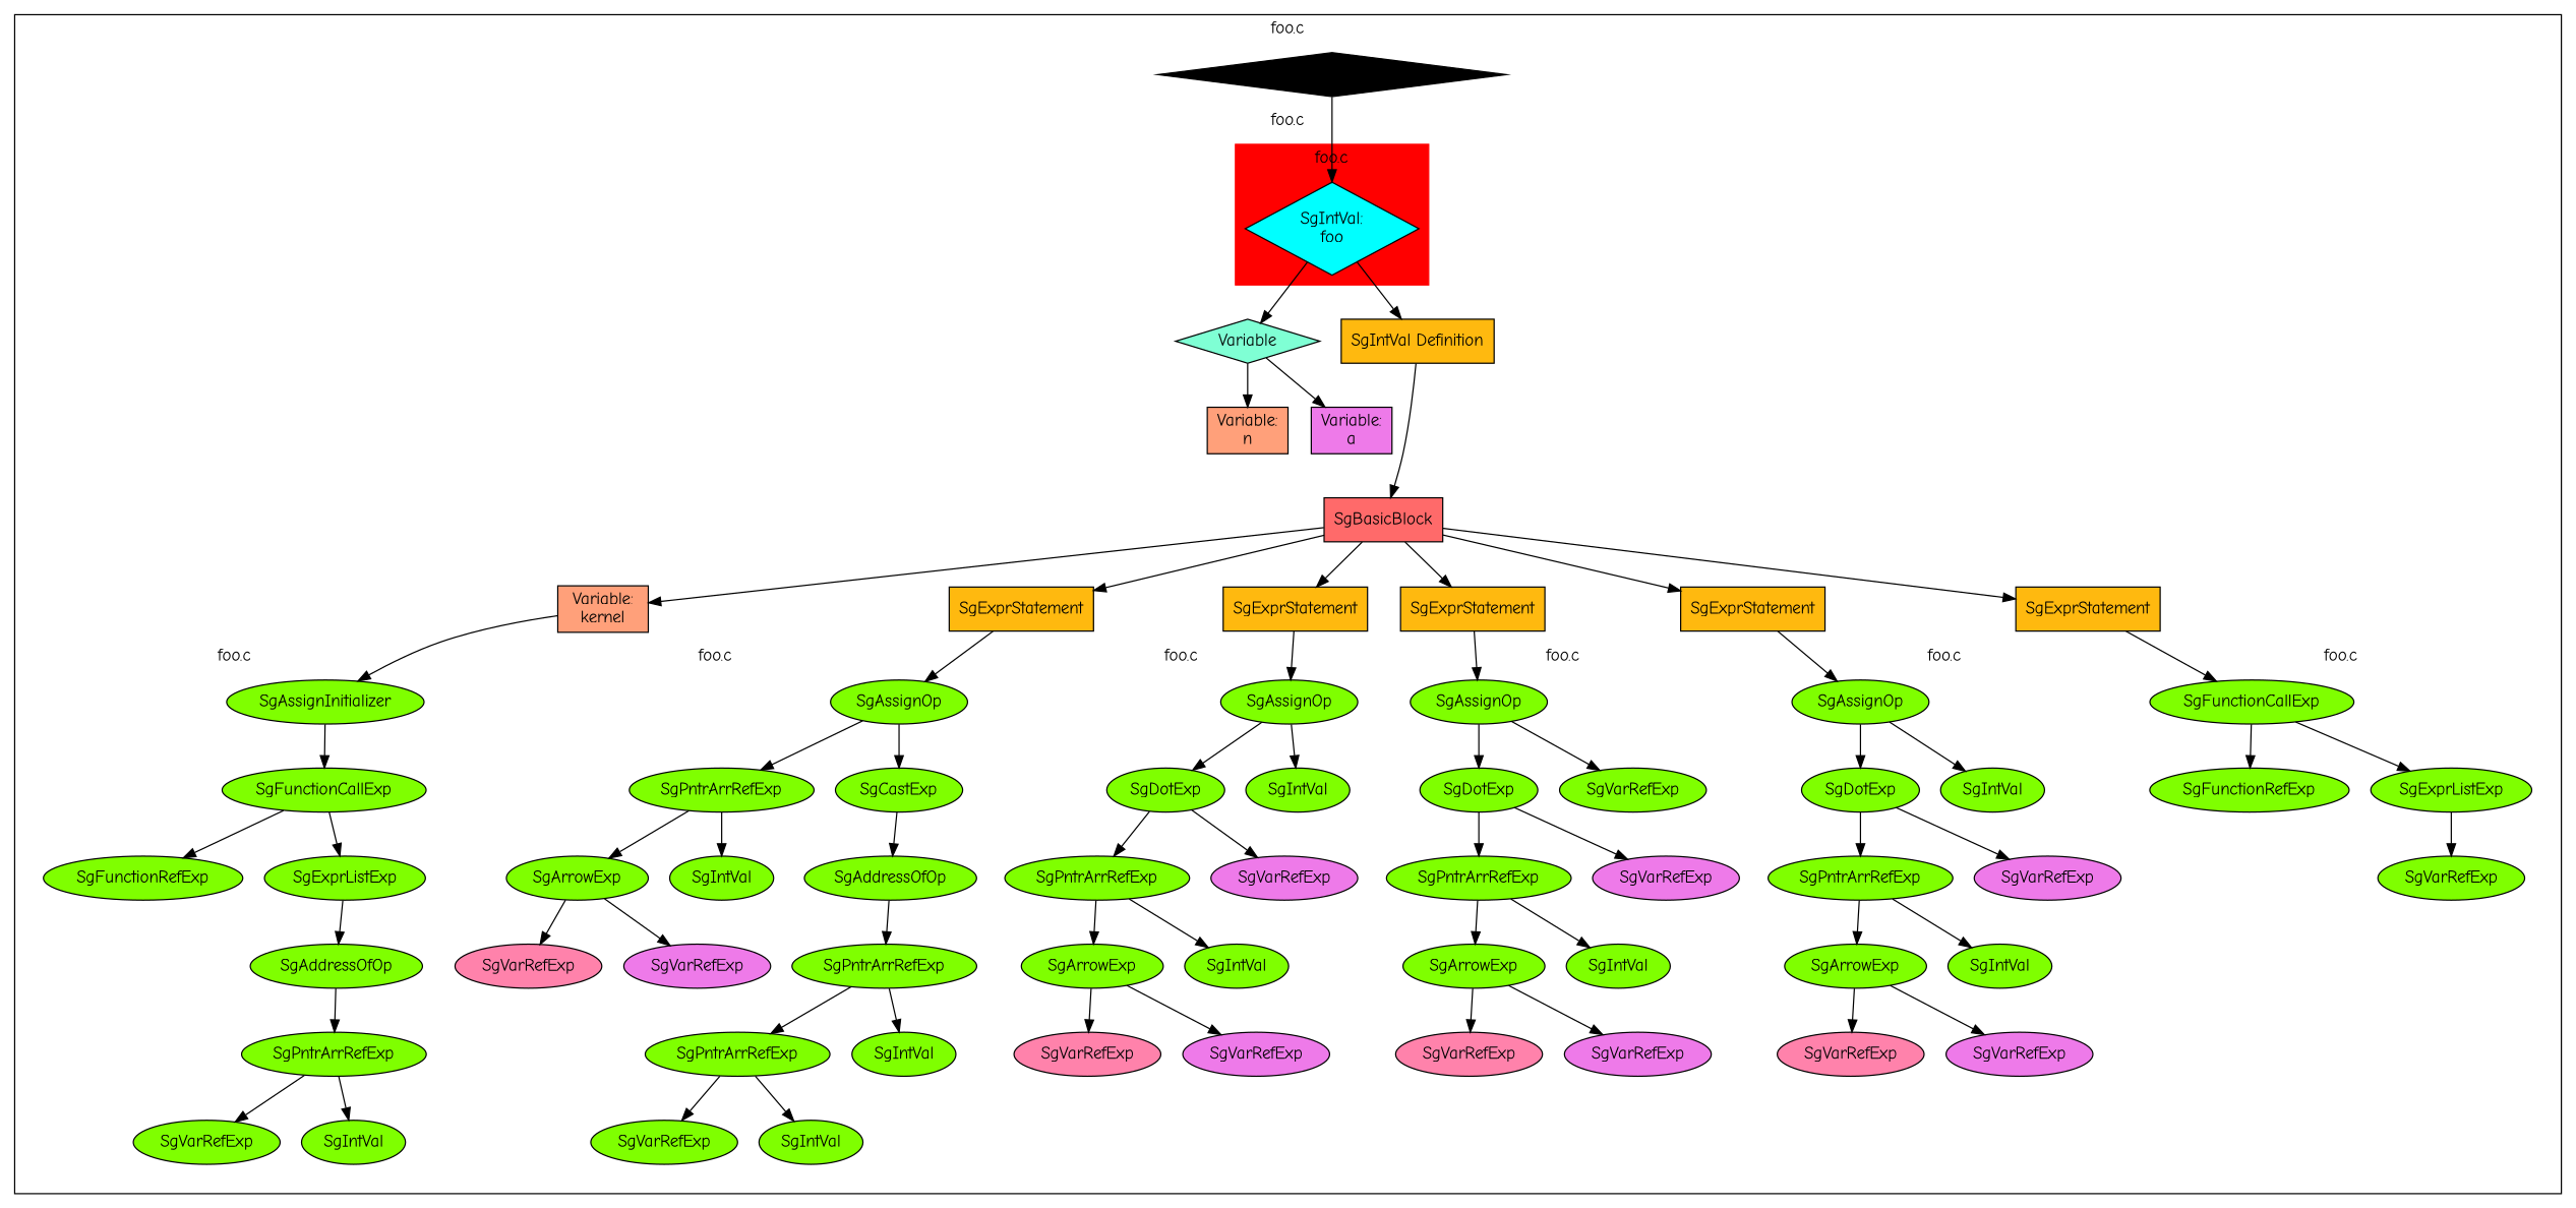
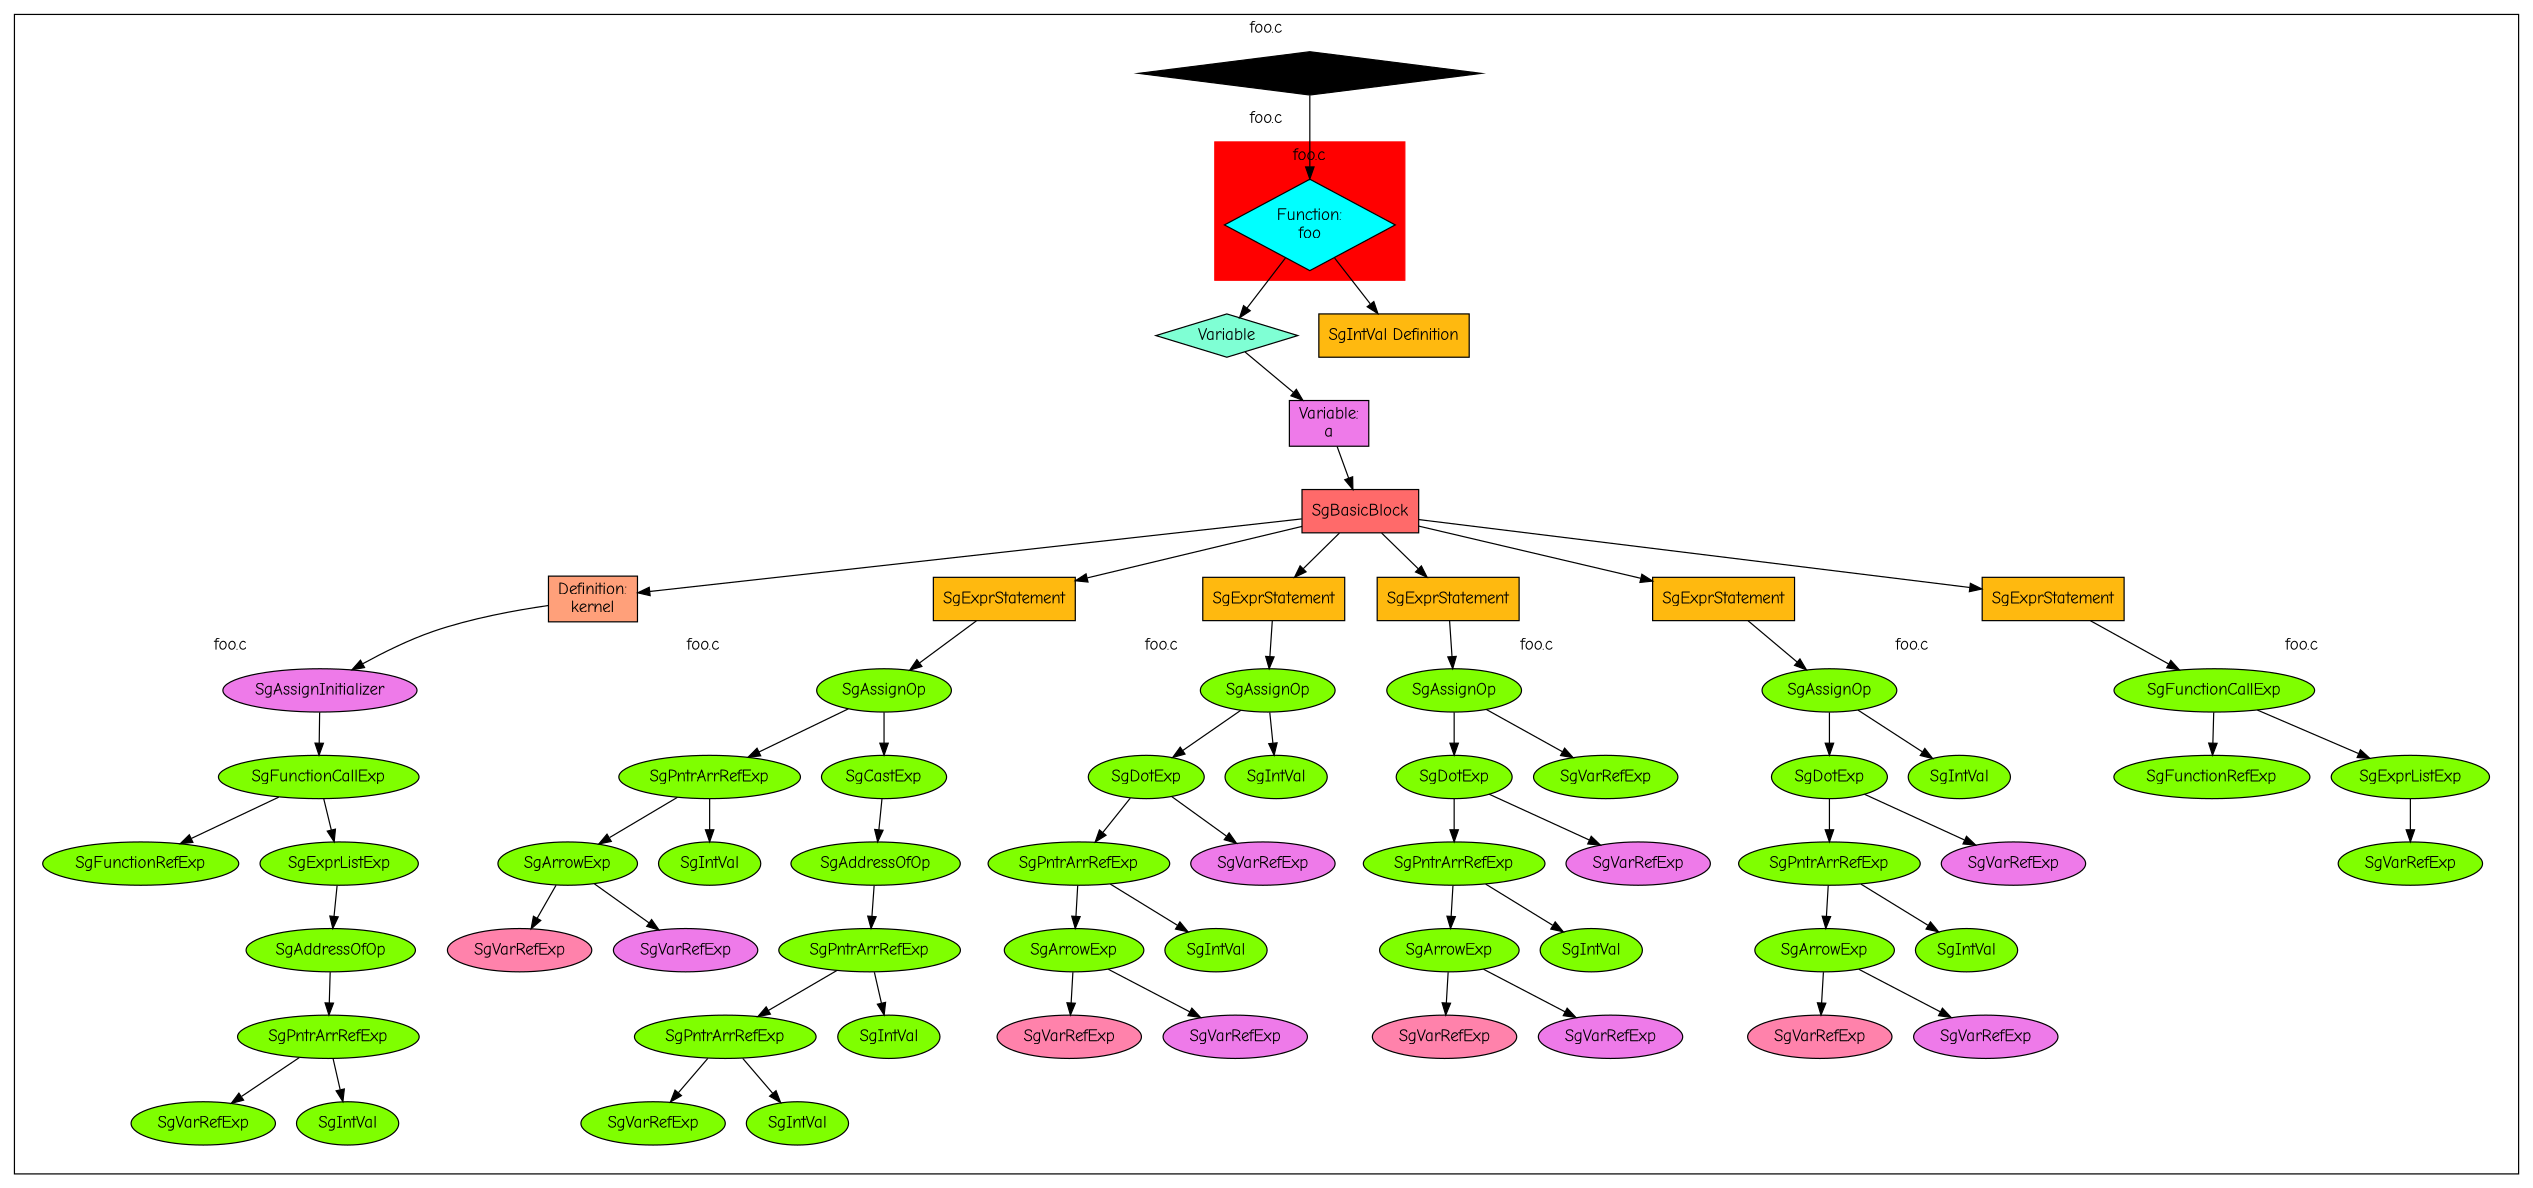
  digraph {
    color=black
    fontname="Comic Neue"
    node [color=black fillcolor=chartreuse1 fontname="Comic Neue" shape=oval style=filled]
    edge [color=black constraint=true fontname="Comic Neue"]
    n1 [label=SgFunctionRefExp]
    n2 [label=SgVarRefExp]
    n3 [label=SgIntVal]
    n4 [label=SgPntrArrRefExp]
    n5 [label=SgAddressOfOp]
    n6 [label=SgExprListExp]
    n7 [label=SgFunctionCallExp]
-   n8 [label=SgAssignInitializer]
+   n8 [fillcolor=orchid2 label=SgAssignInitializer]
    n9 [label=SgFunctionRefExp]
    n10 [label=SgVarRefExp]
    n11 [label=SgExprListExp]
    n12 [label=SgFunctionCallExp]
    n13 [fillcolor=palevioletred1 label=SgVarRefExp]
    n14 [fillcolor=orchid2 label=SgVarRefExp]
    n15 [label=SgArrowExp]
    n16 [label=SgIntVal]
    n17 [label=SgPntrArrRefExp]
    n18 [label=SgVarRefExp]
    n19 [label=SgIntVal]
    n20 [label=SgPntrArrRefExp]
    n21 [label=SgIntVal]
    n22 [label=SgPntrArrRefExp]
    n23 [label=SgAddressOfOp]
    n24 [label=SgCastExp]
    n25 [label=SgAssignOp]
    n26 [fillcolor=palevioletred1 label=SgVarRefExp]
    n27 [fillcolor=orchid2 label=SgVarRefExp]
    n28 [label=SgArrowExp]
    n29 [label=SgIntVal]
    n30 [label=SgPntrArrRefExp]
    n31 [fillcolor=orchid2 label=SgVarRefExp]
    n32 [label=SgDotExp]
    n33 [label=SgIntVal]
    n34 [label=SgAssignOp]
    n35 [fillcolor=palevioletred1 label=SgVarRefExp]
    n36 [fillcolor=orchid2 label=SgVarRefExp]
    n37 [label=SgArrowExp]
    n38 [label=SgIntVal]
    n39 [label=SgPntrArrRefExp]
    n40 [fillcolor=orchid2 label=SgVarRefExp]
    n41 [label=SgDotExp]
    n42 [label=SgVarRefExp]
    n43 [label=SgAssignOp]
    n44 [fillcolor=palevioletred1 label=SgVarRefExp]
    n45 [fillcolor=orchid2 label=SgVarRefExp]
    n46 [label=SgArrowExp]
    n47 [label=SgIntVal]
    n48 [label=SgPntrArrRefExp]
    n49 [fillcolor=orchid2 label=SgVarRefExp]
    n50 [label=SgDotExp]
    n51 [label=SgIntVal]
    n52 [label=SgAssignOp]
-   n53 [fillcolor=cyan label="SgIntVal:\nfoo" shape=diamond]
-   n54 [fillcolor=lightsalmon label="Variable:\nn" shape=box]
+   n53 [fillcolor=cyan label="Function:\nfoo" shape=diamond]
    n55 [fillcolor=orchid2 label="Variable:\na" shape=box]
    n56 [fillcolor=aquamarine label=Variable shape=diamond]
-   n57 [fillcolor=lightsalmon label="Variable:\nkernel" shape=box]
+   n57 [fillcolor=lightsalmon label="Definition:\nkernel" shape=box]
    n58 [fillcolor=darkgoldenrod1 label=SgExprStatement shape=box]
    n59 [fillcolor=darkgoldenrod1 label=SgExprStatement shape=box]
    n60 [fillcolor=darkgoldenrod1 label=SgExprStatement shape=box]
    n61 [fillcolor=darkgoldenrod1 label=SgExprStatement shape=box]
    n62 [fillcolor=darkgoldenrod1 label=SgExprStatement shape=box]
    n63 [fillcolor=indianred1 label=SgBasicBlock shape=box]
    n64 [fillcolor=darkgoldenrod1 label="SgIntVal Definition" shape=box]
    node_0x2ba3062e3730 [fillcolor=black shape=diamond]
    subgraph cluster_1 {
      label="foo.c"
      node_0x2ba3062e3730
      subgraph cluster_2 {
        color=white
        label="foo.c"
-       n54
        n55
        n56
        n57
        n58
        n59
        n60
        n61
        n62
        n63
        n64
        subgraph cluster_3 {
          color=white
          label="foo.c"
          n1
          n2
          n3
          n4
          n5
          n6
          n7
          n8
        }
        subgraph cluster_4 {
          color=white
          label="foo.c"
          n9
          n10
          n11
          n12
        }
        subgraph cluster_5 {
          color=white
          label="foo.c"
          n13
          n14
          n15
          n16
          n17
          n18
          n19
          n20
          n21
          n22
          n23
          n24
          n25
        }
        subgraph cluster_6 {
          color=white
          label="foo.c"
          n26
          n27
          n28
          n29
          n30
          n31
          n32
          n33
          n34
        }
        subgraph cluster_7 {
          color=white
          label="foo.c"
          n35
          n36
          n37
          n38
          n39
          n40
          n41
          n42
          n43
        }
        subgraph cluster_8 {
          color=white
          label="foo.c"
          n44
          n45
          n46
          n47
          n48
          n49
          n50
          n51
          n52
        }
        subgraph cluster_9 {
          color=red
          label="foo.c"
          style=filled
          n53
        }
      }
    }
    n4 -> n2
    n4 -> n3
    n5 -> n4
    n6 -> n5
    n7 -> n1
    n7 -> n6
    n8 -> n7
    n11 -> n10
    n12 -> n9
    n12 -> n11
    n15 -> n13
    n15 -> n14
    n17 -> n15
    n17 -> n16
    n20 -> n18
    n20 -> n19
    n22 -> n20
    n22 -> n21
    n23 -> n22
    n24 -> n23
    n25 -> n17
    n25 -> n24
    n28 -> n26
    n28 -> n27
    n30 -> n28
    n30 -> n29
    n32 -> n30
    n32 -> n31
    n34 -> n32
    n34 -> n33
    n37 -> n35
    n37 -> n36
    n39 -> n37
    n39 -> n38
    n41 -> n39
    n41 -> n40
    n43 -> n41
    n43 -> n42
    n46 -> n44
    n46 -> n45
    n48 -> n46
    n48 -> n47
    n50 -> n48
    n50 -> n49
    n52 -> n50
    n52 -> n51
    n53 -> n56
    n53 -> n64
-   n56 -> n54
    n56 -> n55
    n57 -> n8
    n58 -> n25
    n59 -> n34
    n60 -> n43
    n61 -> n52
    n62 -> n12
    n63 -> n57
    n63 -> n58
    n63 -> n59
    n63 -> n60
    n63 -> n61
    n63 -> n62
-   n64 -> n63
+   n55 -> n63
    node_0x2ba3062e3730 -> n53
  }
